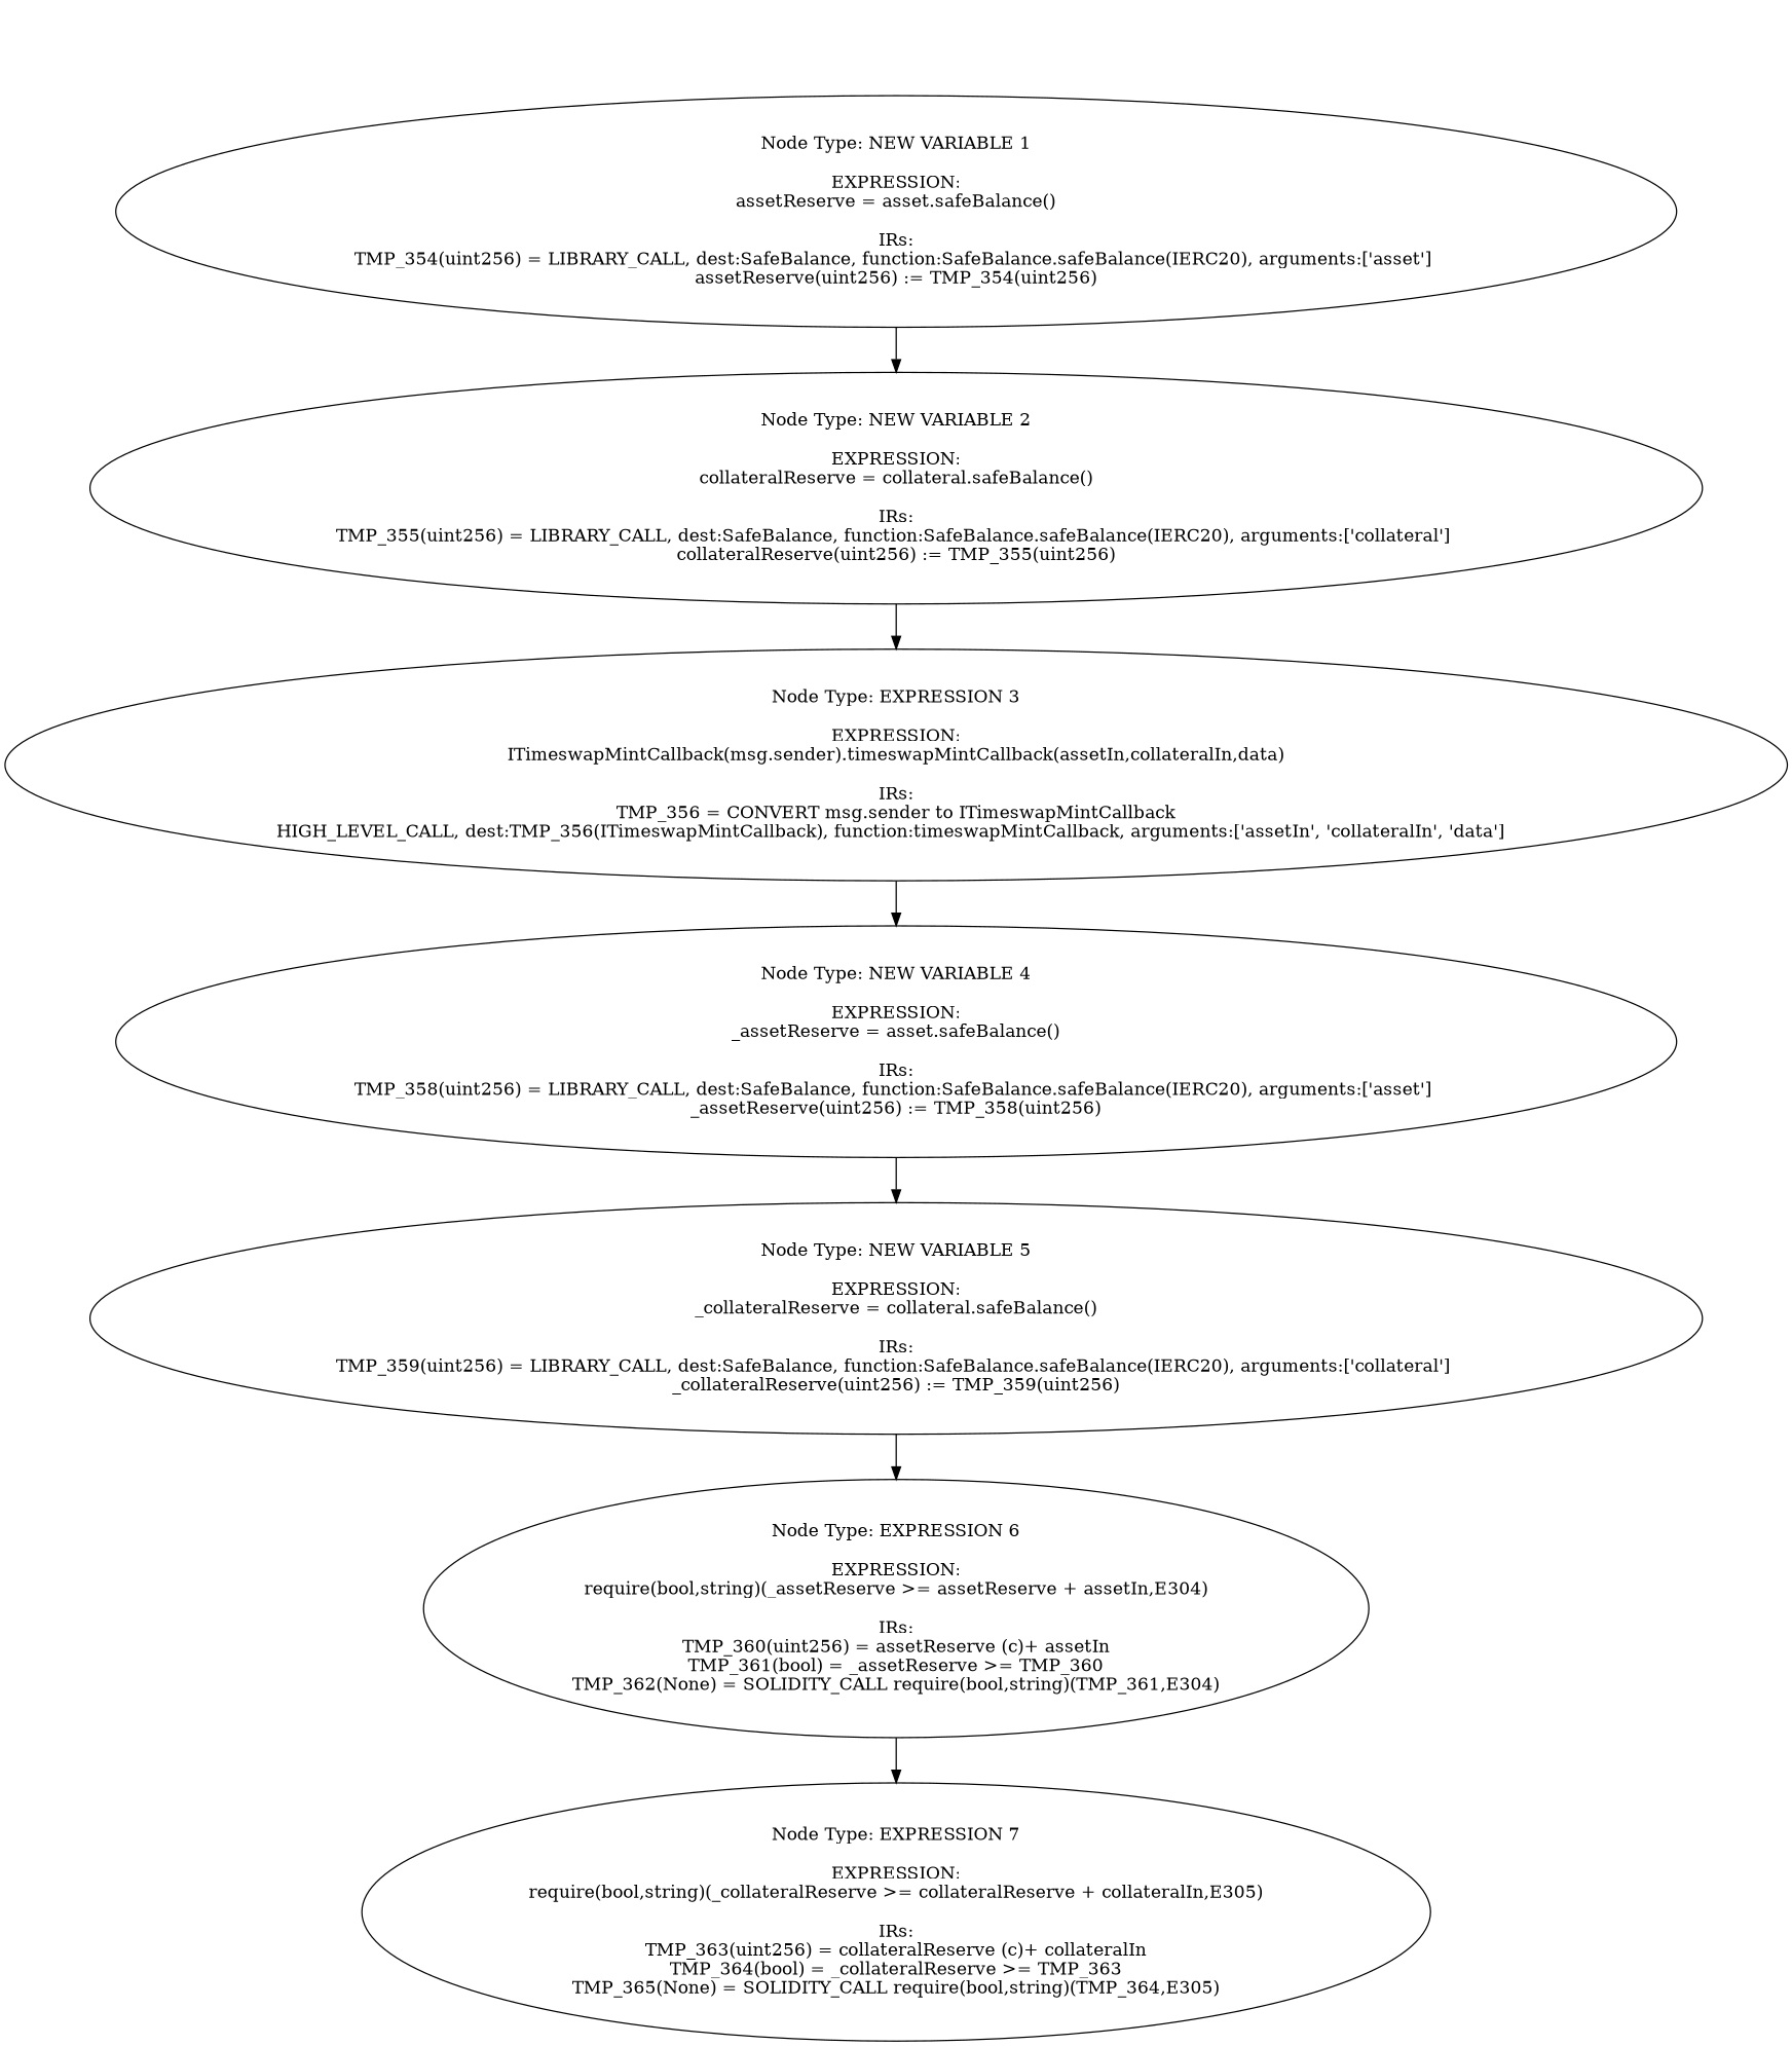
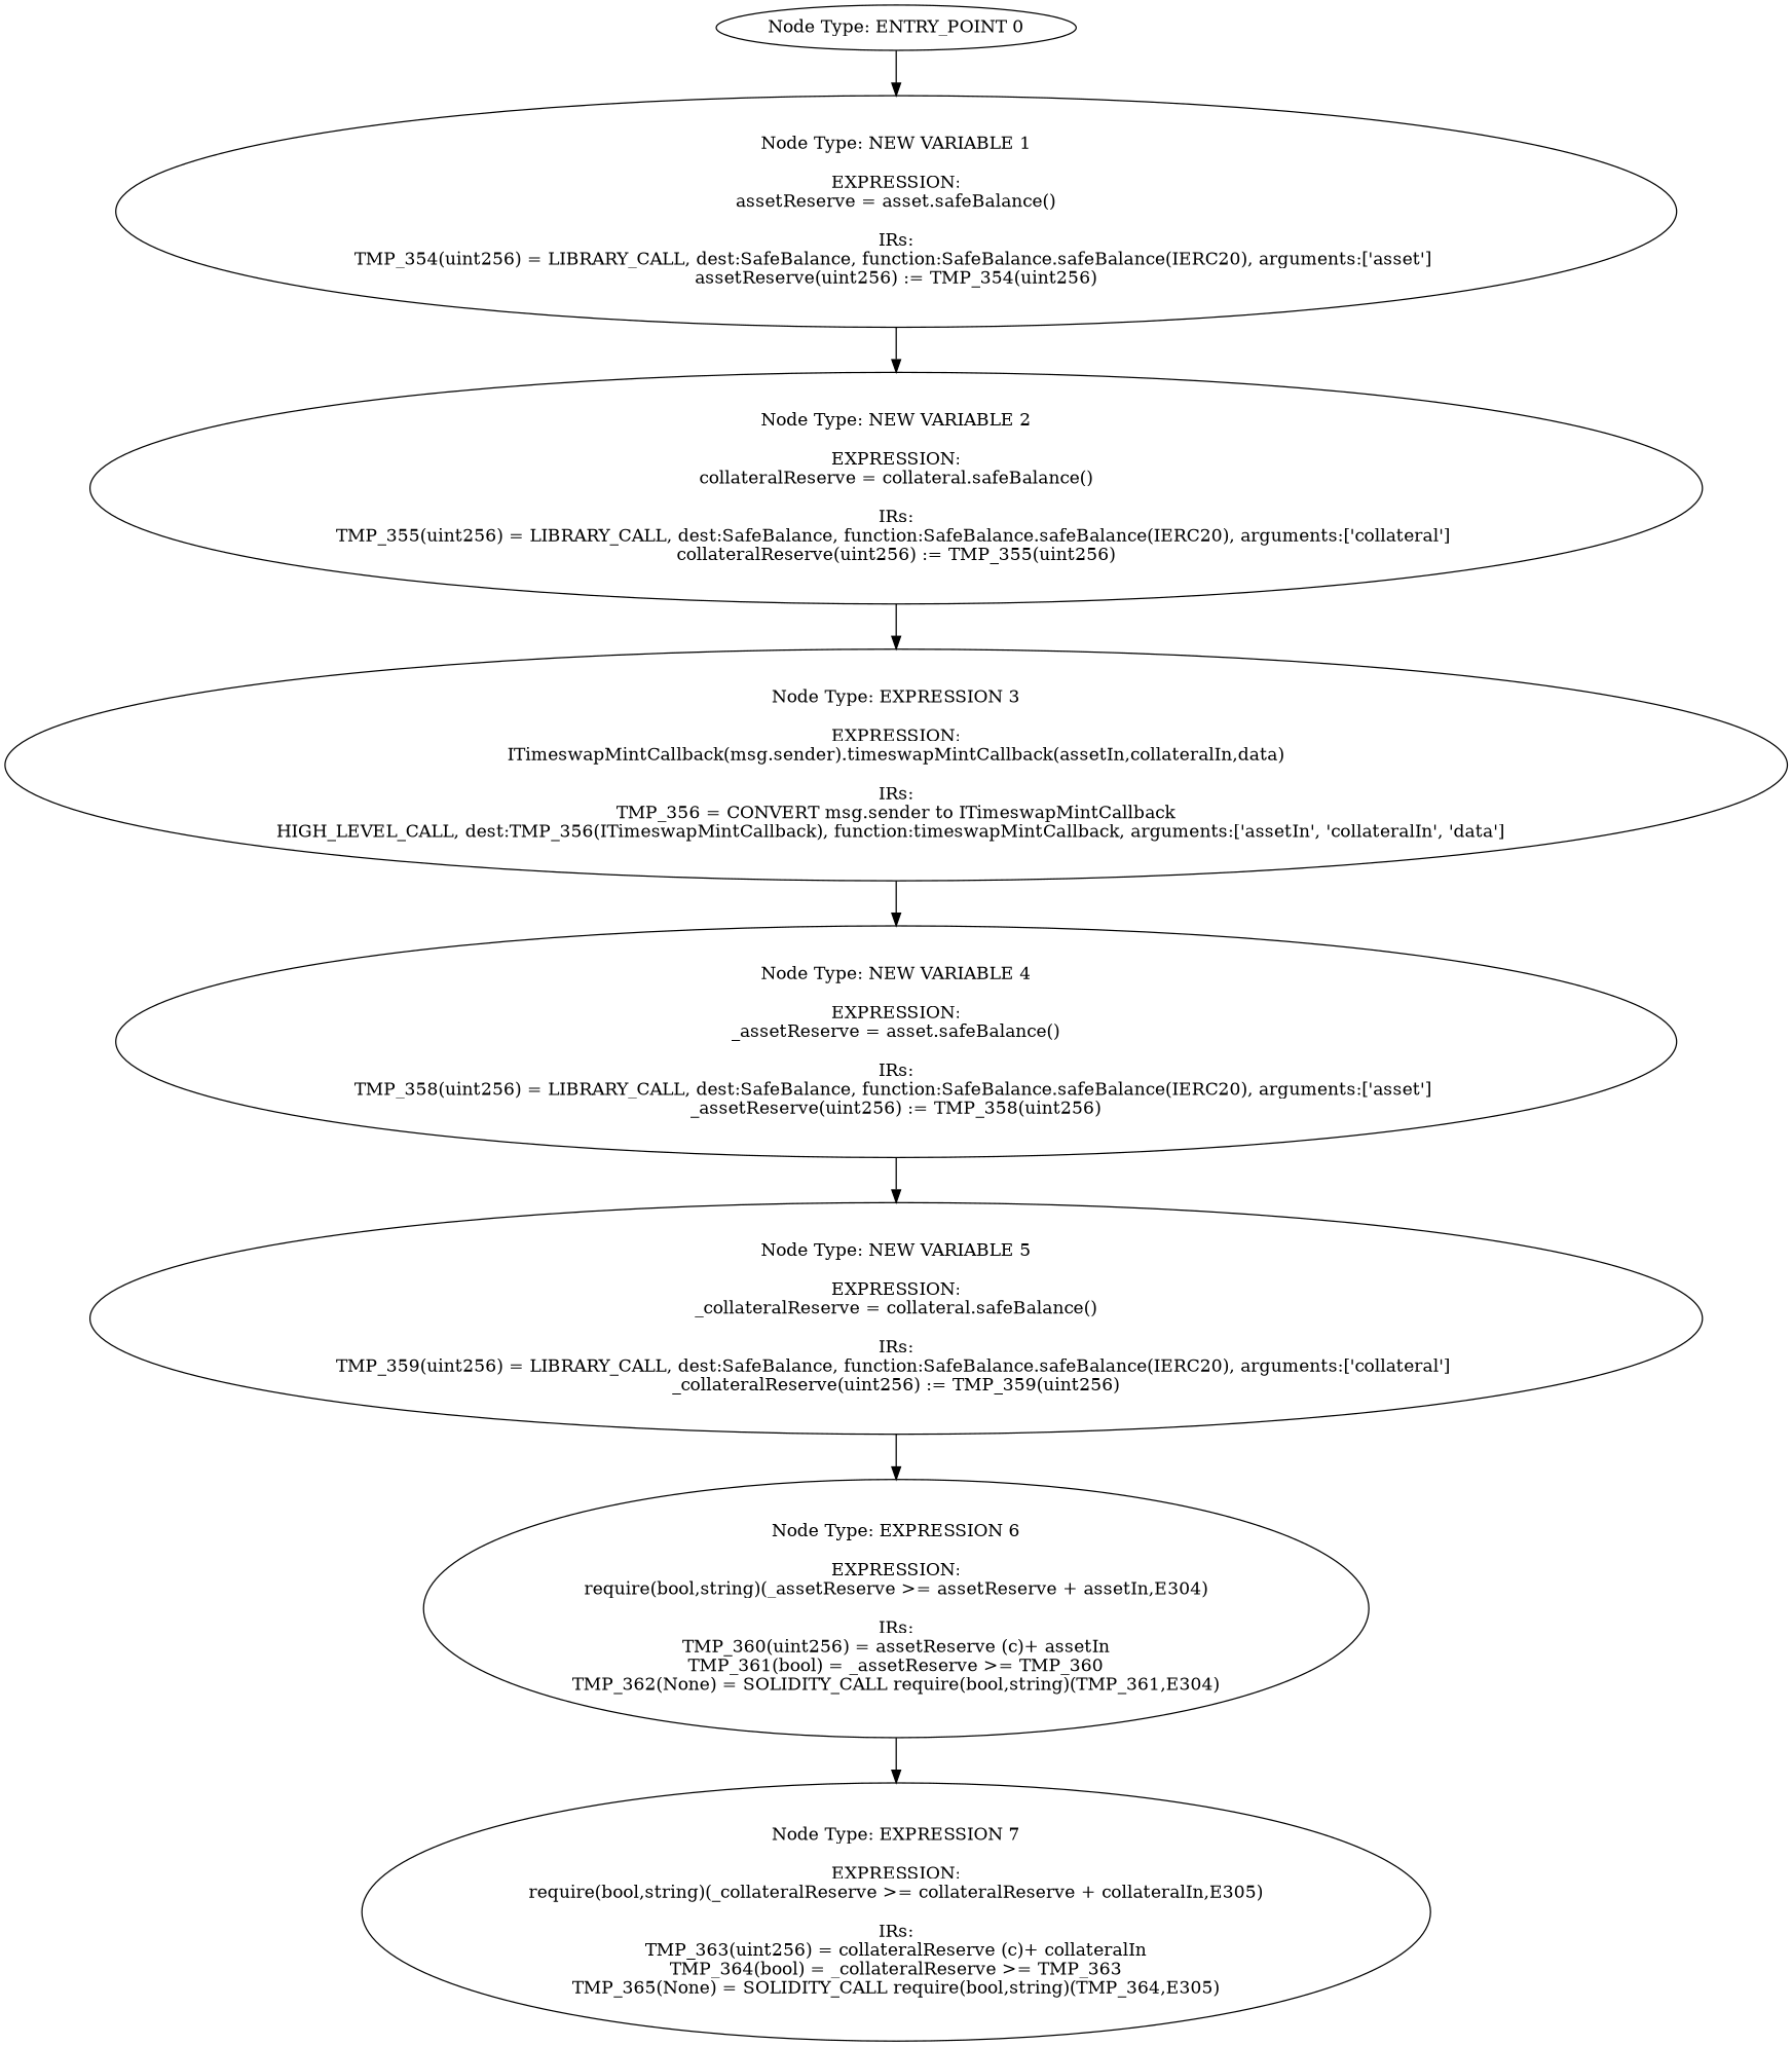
  digraph {
+   n1 [label="Node Type: ENTRY_POINT 0\n"]
    n2 [label="Node Type: NEW VARIABLE 1\n\nEXPRESSION:\nassetReserve = asset.safeBalance()\n\nIRs:\nTMP_354(uint256) = LIBRARY_CALL, dest:SafeBalance, function:SafeBalance.safeBalance(IERC20), arguments:['asset'] \nassetReserve(uint256) := TMP_354(uint256)"]
    n3 [label="Node Type: NEW VARIABLE 2\n\nEXPRESSION:\ncollateralReserve = collateral.safeBalance()\n\nIRs:\nTMP_355(uint256) = LIBRARY_CALL, dest:SafeBalance, function:SafeBalance.safeBalance(IERC20), arguments:['collateral'] \ncollateralReserve(uint256) := TMP_355(uint256)"]
    n4 [label="Node Type: EXPRESSION 3\n\nEXPRESSION:\nITimeswapMintCallback(msg.sender).timeswapMintCallback(assetIn,collateralIn,data)\n\nIRs:\nTMP_356 = CONVERT msg.sender to ITimeswapMintCallback\nHIGH_LEVEL_CALL, dest:TMP_356(ITimeswapMintCallback), function:timeswapMintCallback, arguments:['assetIn', 'collateralIn', 'data']  "]
    n5 [label="Node Type: NEW VARIABLE 4\n\nEXPRESSION:\n_assetReserve = asset.safeBalance()\n\nIRs:\nTMP_358(uint256) = LIBRARY_CALL, dest:SafeBalance, function:SafeBalance.safeBalance(IERC20), arguments:['asset'] \n_assetReserve(uint256) := TMP_358(uint256)"]
    n6 [label="Node Type: NEW VARIABLE 5\n\nEXPRESSION:\n_collateralReserve = collateral.safeBalance()\n\nIRs:\nTMP_359(uint256) = LIBRARY_CALL, dest:SafeBalance, function:SafeBalance.safeBalance(IERC20), arguments:['collateral'] \n_collateralReserve(uint256) := TMP_359(uint256)"]
    n7 [label="Node Type: EXPRESSION 6\n\nEXPRESSION:\nrequire(bool,string)(_assetReserve >= assetReserve + assetIn,E304)\n\nIRs:\nTMP_360(uint256) = assetReserve (c)+ assetIn\nTMP_361(bool) = _assetReserve >= TMP_360\nTMP_362(None) = SOLIDITY_CALL require(bool,string)(TMP_361,E304)"]
    n8 [label="Node Type: EXPRESSION 7\n\nEXPRESSION:\nrequire(bool,string)(_collateralReserve >= collateralReserve + collateralIn,E305)\n\nIRs:\nTMP_363(uint256) = collateralReserve (c)+ collateralIn\nTMP_364(bool) = _collateralReserve >= TMP_363\nTMP_365(None) = SOLIDITY_CALL require(bool,string)(TMP_364,E305)"]
+   n1 -> n2
    n2 -> n3
    n3 -> n4
    n4 -> n5
    n5 -> n6
    n6 -> n7
    n7 -> n8
  }
